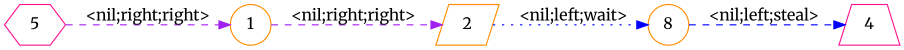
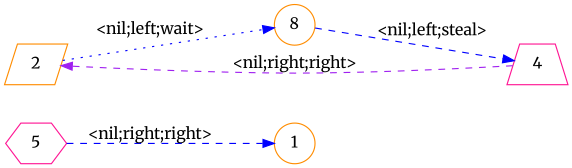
  digraph {
    fontname=Merriweather
    rankdir=LR
    node [color=darkorange fontname=Merriweather shape=circle]
    edge [color=purple fontname=Merriweather style=dashed]
    n1 [color=deeppink label=5 shape=hexagon]
    n2 [label=1]
    n3 [label=2 shape=parallelogram]
    n4 [label=8]
    n5 [color=deeppink label=4 shape=trapezium]
-   n1 -> n2 [label="<nil;right;right>"]
-   n2 -> n3 [label="<nil;right;right>"]
+   n1 -> n2 [color=blue label="<nil;right;right>"]
+   n5 -> n3 [label="<nil;right;right>"]
    n3 -> n4 [color=blue label="<nil;left;wait>" style=dotted]
    n4 -> n5 [color=blue label="<nil;left;steal>"]
  }
